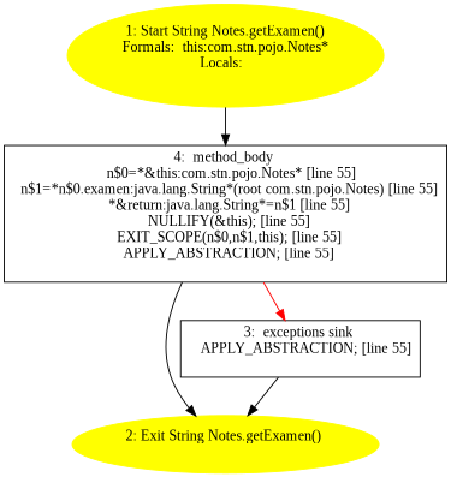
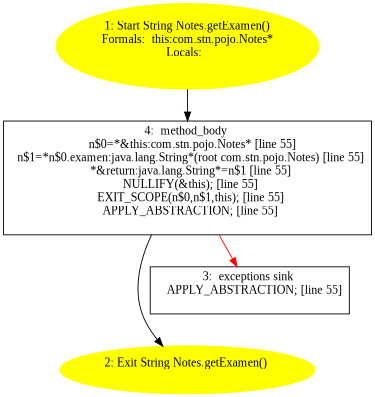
  digraph {
    fontname="Liberation Serif"
    node [fontname="Liberation Serif"]
    edge [fontname="Liberation Serif"]
    n1 [color=yellow label="1: Start String Notes.getExamen()\nFormals:  this:com.stn.pojo.Notes*\nLocals:  \n  " style=filled]
    n2 [label="4:  method_body \n   n$0=*&this:com.stn.pojo.Notes* [line 55]\n  n$1=*n$0.examen:java.lang.String*(root com.stn.pojo.Notes) [line 55]\n  *&return:java.lang.String*=n$1 [line 55]\n  NULLIFY(&this); [line 55]\n  EXIT_SCOPE(n$0,n$1,this); [line 55]\n  APPLY_ABSTRACTION; [line 55]\n " shape=box]
    n3 [color=yellow label="2: Exit String Notes.getExamen() \n  " style=filled]
    n4 [label="3:  exceptions sink \n   APPLY_ABSTRACTION; [line 55]\n " shape=box]
    n1 -> n2
    n2 -> n3
    n2 -> n4 [color=red]
-   n4 -> n3
  }
